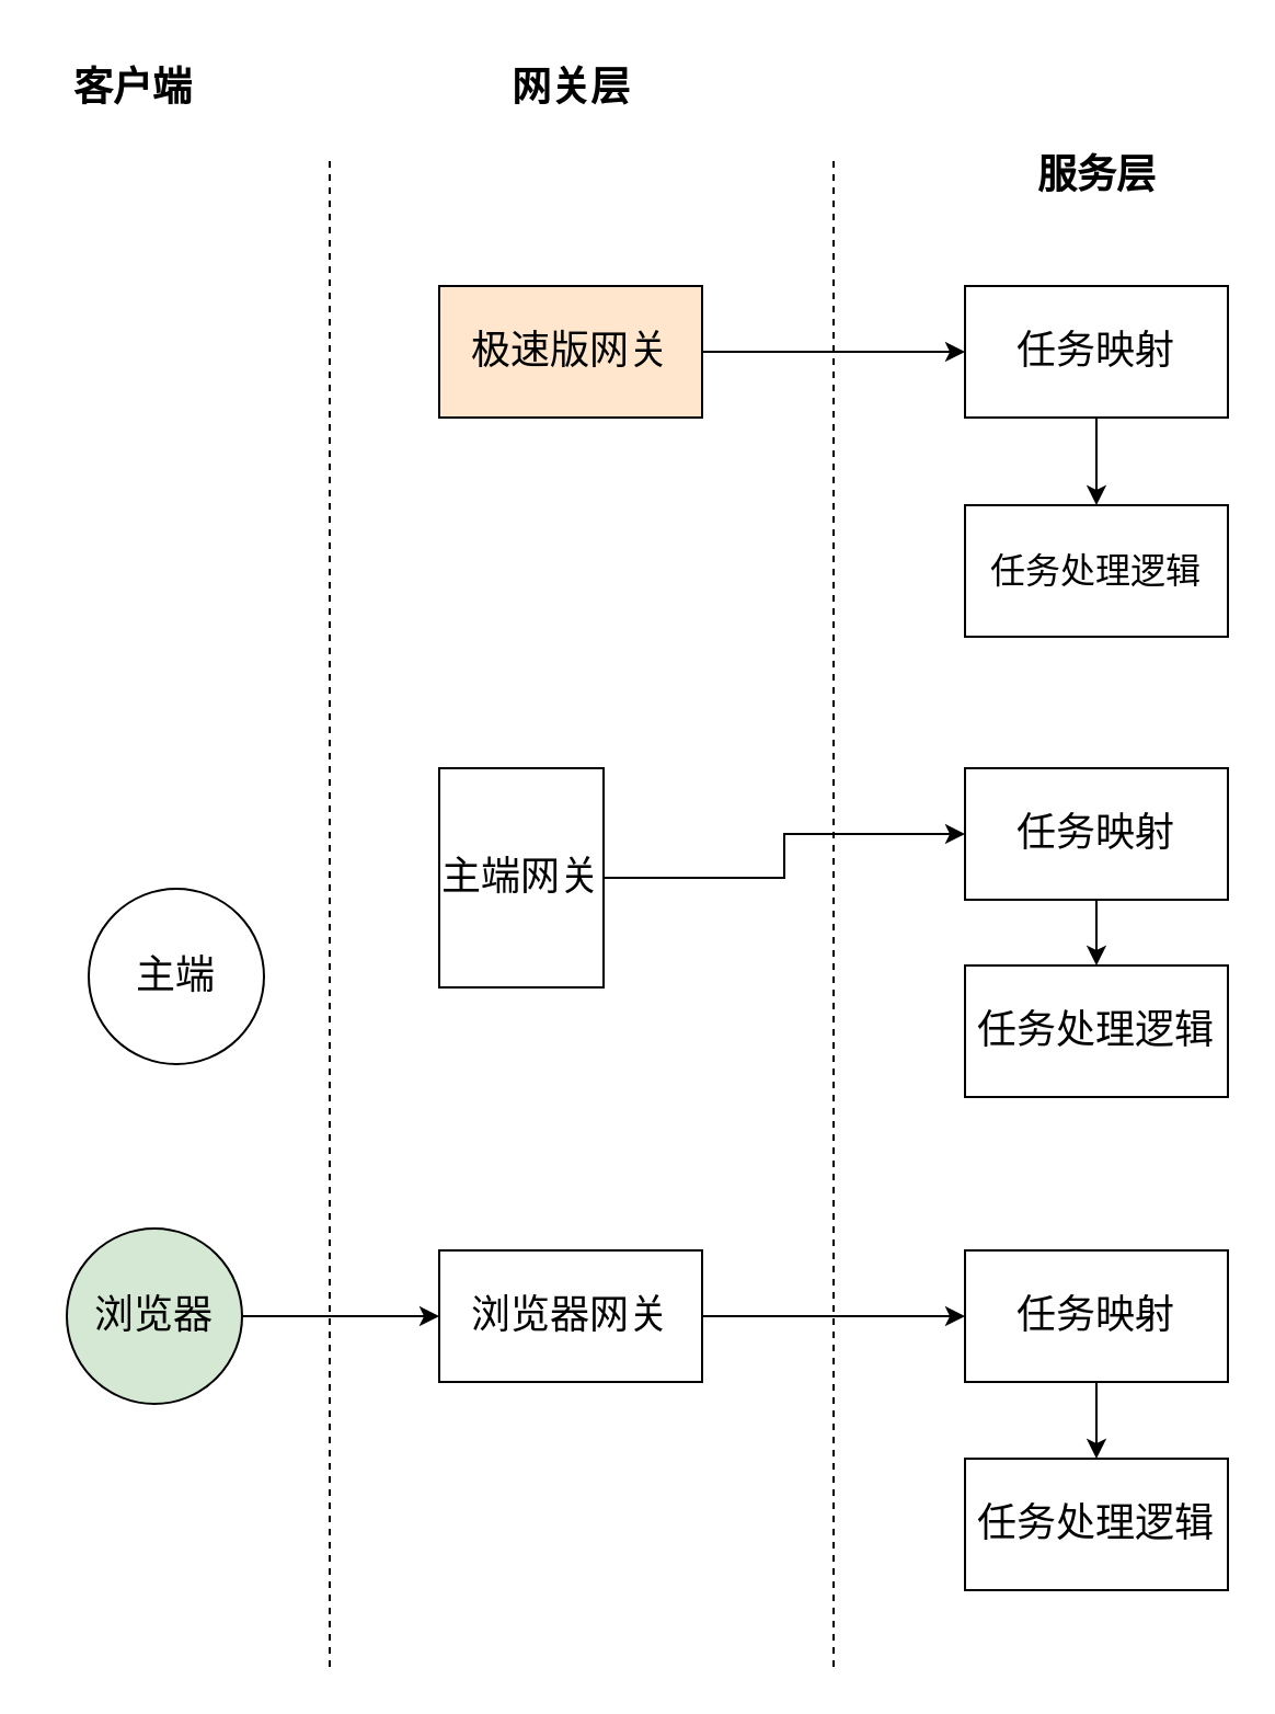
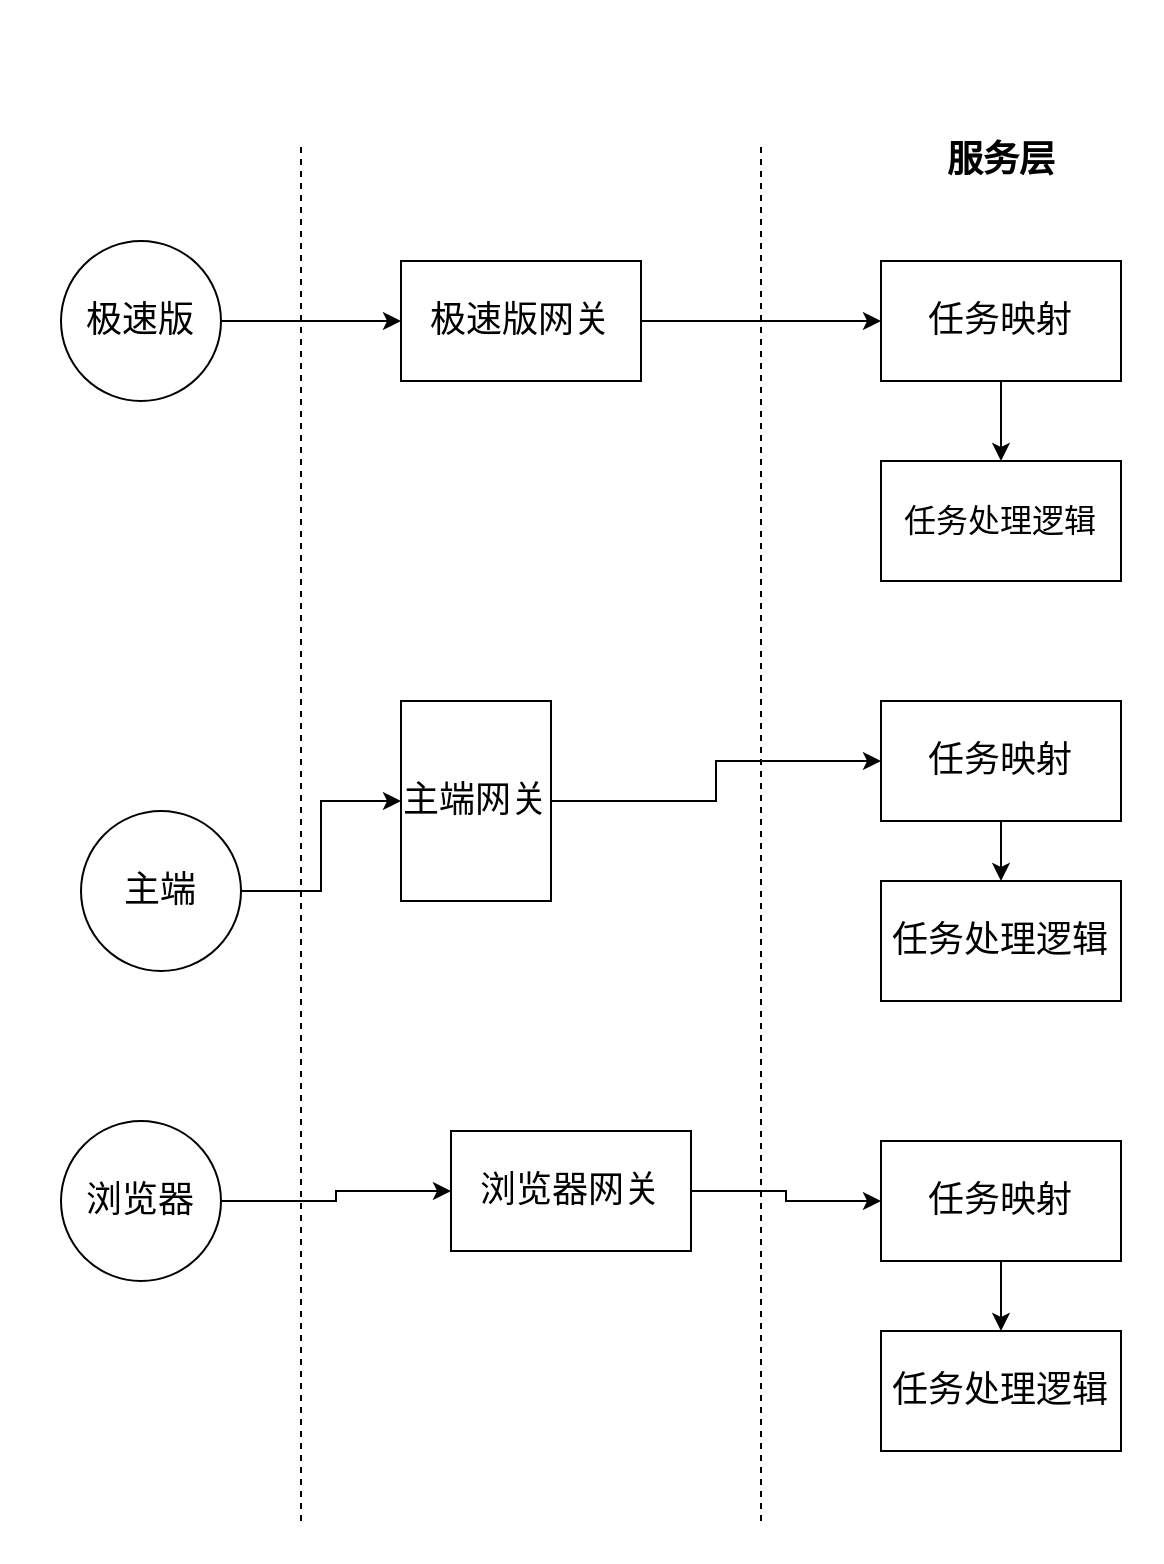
  <mxCell id="0" />
  <mxCell id="1" parent="0" />
+ <mxCell id="2" value="" style="edgeStyle=orthogonalEdgeStyle;rounded=0;orthogonalLoop=1;jettySize=auto;html=1;" parent="1" source="3" target="9" edge="1"><mxGeometry relative="1" as="geometry" /></mxCell>
+ <mxCell id="3" value="&lt;font style=&quot;font-size: 18px;&quot;&gt;极速版&lt;/font&gt;" style="ellipse;whiteSpace=wrap;html=1;aspect=fixed;" parent="1" vertex="1"><mxGeometry x="30" y="120" width="80" height="80" as="geometry" /></mxCell>
+ <mxCell id="4" value="" style="edgeStyle=orthogonalEdgeStyle;rounded=0;orthogonalLoop=1;jettySize=auto;html=1;" parent="1" source="5" target="11" edge="1"><mxGeometry relative="1" as="geometry" /></mxCell>
  <mxCell id="5" value="&lt;font style=&quot;font-size: 18px;&quot;&gt;主端&lt;/font&gt;" style="ellipse;whiteSpace=wrap;html=1;aspect=fixed;" parent="1" vertex="1"><mxGeometry x="40" y="405" width="80" height="80" as="geometry" /></mxCell>
  <mxCell id="6" value="" style="edgeStyle=orthogonalEdgeStyle;rounded=0;orthogonalLoop=1;jettySize=auto;html=1;" parent="1" source="7" target="13" edge="1"><mxGeometry relative="1" as="geometry" /></mxCell>
- <mxCell id="7" value="&lt;font style=&quot;font-size: 18px;&quot;&gt;浏览器&lt;/font&gt;" style="ellipse;whiteSpace=wrap;html=1;aspect=fixed;fillColor=#d5e8d4;" parent="1" vertex="1"><mxGeometry x="30" y="560" width="80" height="80" as="geometry" /></mxCell>
+ <mxCell id="7" value="&lt;font style=&quot;font-size: 18px;&quot;&gt;浏览器&lt;/font&gt;" style="ellipse;whiteSpace=wrap;html=1;aspect=fixed;" parent="1" vertex="1"><mxGeometry x="30" y="560" width="80" height="80" as="geometry" /></mxCell>
  <mxCell id="8" style="edgeStyle=orthogonalEdgeStyle;rounded=0;orthogonalLoop=1;jettySize=auto;html=1;exitX=1;exitY=0.5;exitDx=0;exitDy=0;entryX=0;entryY=0.5;entryDx=0;entryDy=0;" parent="1" source="9" target="15" edge="1"><mxGeometry relative="1" as="geometry" /></mxCell>
- <mxCell id="9" value="&lt;font style=&quot;font-size: 18px;&quot;&gt;极速版网关&lt;/font&gt;" style="rounded=0;whiteSpace=wrap;html=1;fillColor=#ffe6cc;" parent="1" vertex="1"><mxGeometry x="200" y="130" width="120" height="60" as="geometry" /></mxCell>
+ <mxCell id="9" value="&lt;font style=&quot;font-size: 18px;&quot;&gt;极速版网关&lt;/font&gt;" style="rounded=0;whiteSpace=wrap;html=1;" parent="1" vertex="1"><mxGeometry x="200" y="130" width="120" height="60" as="geometry" /></mxCell>
  <mxCell id="10" style="edgeStyle=orthogonalEdgeStyle;rounded=0;orthogonalLoop=1;jettySize=auto;html=1;exitX=1;exitY=0.5;exitDx=0;exitDy=0;entryX=0;entryY=0.5;entryDx=0;entryDy=0;" parent="1" source="11" target="18" edge="1"><mxGeometry relative="1" as="geometry" /></mxCell>
  <mxCell id="11" value="&lt;font style=&quot;font-size: 18px;&quot;&gt;主端网关&lt;/font&gt;" style="rounded=0;whiteSpace=wrap;html=1;" parent="1" vertex="1"><mxGeometry x="200" y="350" width="75" height="100" as="geometry" /></mxCell>
  <mxCell id="12" style="edgeStyle=orthogonalEdgeStyle;rounded=0;orthogonalLoop=1;jettySize=auto;html=1;exitX=1;exitY=0.5;exitDx=0;exitDy=0;entryX=0;entryY=0.5;entryDx=0;entryDy=0;" parent="1" source="13" target="21" edge="1"><mxGeometry relative="1" as="geometry" /></mxCell>
- <mxCell id="13" value="&lt;font style=&quot;font-size: 18px;&quot;&gt;浏览器网关&lt;/font&gt;" style="rounded=0;whiteSpace=wrap;html=1;" parent="1" vertex="1"><mxGeometry x="200" y="570" width="120" height="60" as="geometry" /></mxCell>
+ <mxCell id="13" value="&lt;font style=&quot;font-size: 18px;&quot;&gt;浏览器网关&lt;/font&gt;" style="rounded=0;whiteSpace=wrap;html=1;" parent="1" vertex="1"><mxGeometry x="225" y="565" width="120" height="60" as="geometry" /></mxCell>
  <mxCell id="14" value="" style="edgeStyle=orthogonalEdgeStyle;rounded=0;orthogonalLoop=1;jettySize=auto;html=1;" parent="1" source="15" target="16" edge="1"><mxGeometry relative="1" as="geometry" /></mxCell>
  <mxCell id="15" value="&lt;font style=&quot;font-size: 18px;&quot;&gt;任务映射&lt;/font&gt;" style="rounded=0;whiteSpace=wrap;html=1;" parent="1" vertex="1"><mxGeometry x="440" y="130" width="120" height="60" as="geometry" /></mxCell>
  <mxCell id="16" value="&lt;font style=&quot;font-size: 16px;&quot;&gt;任务处理逻辑&lt;/font&gt;" style="rounded=0;whiteSpace=wrap;html=1;" parent="1" vertex="1"><mxGeometry x="440" y="230" width="120" height="60" as="geometry" /></mxCell>
  <mxCell id="17" value="" style="edgeStyle=orthogonalEdgeStyle;rounded=0;orthogonalLoop=1;jettySize=auto;html=1;" parent="1" source="18" target="19" edge="1"><mxGeometry relative="1" as="geometry" /></mxCell>
  <mxCell id="18" value="&lt;font style=&quot;font-size: 18px;&quot;&gt;任务映射&lt;/font&gt;" style="rounded=0;whiteSpace=wrap;html=1;" parent="1" vertex="1"><mxGeometry x="440" y="350" width="120" height="60" as="geometry" /></mxCell>
  <mxCell id="19" value="&lt;font style=&quot;font-size: 18px;&quot;&gt;任务处理逻辑&lt;/font&gt;" style="rounded=0;whiteSpace=wrap;html=1;" parent="1" vertex="1"><mxGeometry x="440" y="440" width="120" height="60" as="geometry" /></mxCell>
  <mxCell id="20" value="" style="edgeStyle=orthogonalEdgeStyle;rounded=0;orthogonalLoop=1;jettySize=auto;html=1;" parent="1" source="21" target="22" edge="1"><mxGeometry relative="1" as="geometry" /></mxCell>
  <mxCell id="21" value="&lt;font style=&quot;font-size: 18px;&quot;&gt;任务映射&lt;/font&gt;" style="rounded=0;whiteSpace=wrap;html=1;" parent="1" vertex="1"><mxGeometry x="440" y="570" width="120" height="60" as="geometry" /></mxCell>
  <mxCell id="22" value="&lt;font style=&quot;font-size: 18px;&quot;&gt;任务处理逻辑&lt;/font&gt;" style="rounded=0;whiteSpace=wrap;html=1;" parent="1" vertex="1"><mxGeometry x="440" y="665" width="120" height="60" as="geometry" /></mxCell>
  <mxCell id="23" value="" style="endArrow=none;dashed=1;html=1;rounded=0;" parent="1" edge="1"><mxGeometry width="50" height="50" relative="1" as="geometry"><mxPoint x="150" y="760" as="sourcePoint" /><mxPoint x="150" y="70" as="targetPoint" /></mxGeometry></mxCell>
  <mxCell id="24" value="" style="endArrow=none;dashed=1;html=1;rounded=0;" parent="1" edge="1"><mxGeometry width="50" height="50" relative="1" as="geometry"><mxPoint x="380" y="760" as="sourcePoint" /><mxPoint x="380" y="70" as="targetPoint" /></mxGeometry></mxCell>
- <mxCell id="25" value="&lt;b&gt;&lt;font style=&quot;font-size: 18px;&quot;&gt;客户端&lt;/font&gt;&lt;/b&gt;" style="text;html=1;align=center;verticalAlign=middle;resizable=0;points=[];autosize=1;strokeColor=none;fillColor=none;" parent="1" vertex="1"><mxGeometry x="20" y="20" width="80" height="40" as="geometry" /></mxCell>
- <mxCell id="26" value="&lt;b&gt;&lt;font style=&quot;font-size: 18px;&quot;&gt;网关层&lt;/font&gt;&lt;/b&gt;" style="text;html=1;align=center;verticalAlign=middle;resizable=0;points=[];autosize=1;strokeColor=none;fillColor=none;" parent="1" vertex="1"><mxGeometry x="220" y="20" width="80" height="40" as="geometry" /></mxCell>
  <mxCell id="27" value="&lt;b style=&quot;&quot;&gt;&lt;font style=&quot;font-size: 18px;&quot;&gt;服务层&lt;/font&gt;&lt;/b&gt;" style="text;html=1;align=center;verticalAlign=middle;resizable=0;points=[];autosize=1;strokeColor=none;fillColor=none;" parent="1" vertex="1"><mxGeometry x="460" y="60" width="80" height="40" as="geometry" /></mxCell>
